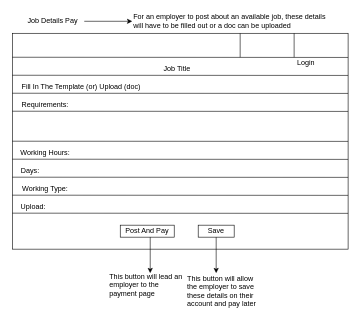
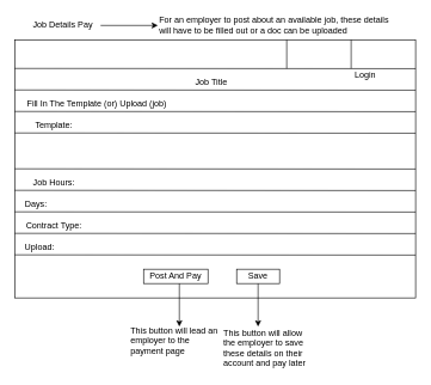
  <mxCell id="0" />
  <mxCell id="1" parent="0" />
  <mxCell id="2" value="" style="rounded=0;whiteSpace=wrap;html=1;" vertex="1" parent="1"><mxGeometry x="20" y="55" width="560" height="360" as="geometry" /></mxCell>
  <mxCell id="3" value="" style="endArrow=none;html=1;entryX=1;entryY=0.126;entryDx=0;entryDy=0;entryPerimeter=0;" edge="1" parent="1"><mxGeometry width="50" height="50" relative="1" as="geometry"><mxPoint x="20" y="95" as="sourcePoint" /><mxPoint x="580" y="95.32" as="targetPoint" /></mxGeometry></mxCell>
  <mxCell id="4" value="" style="endArrow=none;html=1;entryX=1;entryY=0.126;entryDx=0;entryDy=0;entryPerimeter=0;" edge="1" parent="1"><mxGeometry width="50" height="50" relative="1" as="geometry"><mxPoint x="20" y="125" as="sourcePoint" /><mxPoint x="580" y="125.32" as="targetPoint" /></mxGeometry></mxCell>
  <mxCell id="5" value="" style="endArrow=none;html=1;entryX=1;entryY=0.126;entryDx=0;entryDy=0;entryPerimeter=0;" edge="1" parent="1"><mxGeometry width="50" height="50" relative="1" as="geometry"><mxPoint x="20" y="155" as="sourcePoint" /><mxPoint x="580" y="155.32" as="targetPoint" /></mxGeometry></mxCell>
  <mxCell id="6" value="" style="endArrow=none;html=1;entryX=1;entryY=0.126;entryDx=0;entryDy=0;entryPerimeter=0;" edge="1" parent="1"><mxGeometry width="50" height="50" relative="1" as="geometry"><mxPoint x="20" y="185" as="sourcePoint" /><mxPoint x="580" y="185.32" as="targetPoint" /></mxGeometry></mxCell>
  <mxCell id="7" value="" style="endArrow=none;html=1;entryX=1;entryY=0.126;entryDx=0;entryDy=0;entryPerimeter=0;" edge="1" parent="1"><mxGeometry width="50" height="50" relative="1" as="geometry"><mxPoint x="20" y="235" as="sourcePoint" /><mxPoint x="580" y="235.32" as="targetPoint" /></mxGeometry></mxCell>
  <mxCell id="8" value="" style="endArrow=none;html=1;entryX=1;entryY=0.126;entryDx=0;entryDy=0;entryPerimeter=0;" edge="1" parent="1"><mxGeometry width="50" height="50" relative="1" as="geometry"><mxPoint x="20" y="265" as="sourcePoint" /><mxPoint x="580" y="265.32" as="targetPoint" /></mxGeometry></mxCell>
  <mxCell id="9" value="" style="endArrow=none;html=1;entryX=1;entryY=0.126;entryDx=0;entryDy=0;entryPerimeter=0;" edge="1" parent="1"><mxGeometry width="50" height="50" relative="1" as="geometry"><mxPoint x="20" y="295" as="sourcePoint" /><mxPoint x="580" y="295.32" as="targetPoint" /></mxGeometry></mxCell>
  <mxCell id="10" value="" style="endArrow=none;html=1;entryX=1;entryY=0.126;entryDx=0;entryDy=0;entryPerimeter=0;" edge="1" parent="1"><mxGeometry width="50" height="50" relative="1" as="geometry"><mxPoint x="20" y="325" as="sourcePoint" /><mxPoint x="580" y="325.32" as="targetPoint" /></mxGeometry></mxCell>
  <mxCell id="11" value="" style="endArrow=none;html=1;entryX=1;entryY=0.126;entryDx=0;entryDy=0;entryPerimeter=0;" edge="1" parent="1"><mxGeometry width="50" height="50" relative="1" as="geometry"><mxPoint x="20" y="355" as="sourcePoint" /><mxPoint x="580" y="355.32" as="targetPoint" /></mxGeometry></mxCell>
  <mxCell id="12" value="Login" style="text;html=1;strokeColor=none;fillColor=none;align=center;verticalAlign=middle;whiteSpace=wrap;rounded=0;" vertex="1" parent="1"><mxGeometry x="490" y="95" width="40" height="20" as="geometry" /></mxCell>
  <mxCell id="13" value="" style="endArrow=none;html=1;" edge="1" parent="1"><mxGeometry width="50" height="50" relative="1" as="geometry"><mxPoint x="400" y="95" as="sourcePoint" /><mxPoint x="400" y="55" as="targetPoint" /></mxGeometry></mxCell>
  <mxCell id="14" value="" style="endArrow=none;html=1;" edge="1" parent="1"><mxGeometry width="50" height="50" relative="1" as="geometry"><mxPoint x="490" y="95" as="sourcePoint" /><mxPoint x="490" y="55" as="targetPoint" /></mxGeometry></mxCell>
- <mxCell id="15" value="Requirements:" style="text;html=1;strokeColor=none;fillColor=none;align=center;verticalAlign=middle;whiteSpace=wrap;rounded=0;" vertex="1" parent="1"><mxGeometry x="30" y="165" width="90" height="20" as="geometry" /></mxCell>
- <mxCell id="16" value="Fill In The Template (or) Upload (doc)" style="text;html=1;strokeColor=none;fillColor=none;align=center;verticalAlign=middle;whiteSpace=wrap;rounded=0;" vertex="1" parent="1"><mxGeometry x="30" y="135" width="210" height="20" as="geometry" /></mxCell>
+ <mxCell id="15" value="Template:" style="text;html=1;strokeColor=none;fillColor=none;align=center;verticalAlign=middle;whiteSpace=wrap;rounded=0;" vertex="1" parent="1"><mxGeometry x="30" y="165" width="90" height="20" as="geometry" /></mxCell>
+ <mxCell id="16" value="Fill In The Template (or) Upload (job)" style="text;html=1;strokeColor=none;fillColor=none;align=center;verticalAlign=middle;whiteSpace=wrap;rounded=0;" vertex="1" parent="1"><mxGeometry x="30" y="135" width="210" height="20" as="geometry" /></mxCell>
  <mxCell id="17" value="Job Title" style="text;html=1;strokeColor=none;fillColor=none;align=center;verticalAlign=middle;whiteSpace=wrap;rounded=0;" vertex="1" parent="1"><mxGeometry x="265" y="105" width="60" height="20" as="geometry" /></mxCell>
- <mxCell id="18" value="Working Hours:" style="text;html=1;strokeColor=none;fillColor=none;align=center;verticalAlign=middle;whiteSpace=wrap;rounded=0;" vertex="1" parent="1"><mxGeometry x="30" y="245" width="90" height="20" as="geometry" /></mxCell>
+ <mxCell id="18" value="Job Hours:" style="text;html=1;strokeColor=none;fillColor=none;align=center;verticalAlign=middle;whiteSpace=wrap;rounded=0;" vertex="1" parent="1"><mxGeometry x="30" y="245" width="90" height="20" as="geometry" /></mxCell>
  <mxCell id="19" value="Days:" style="text;html=1;strokeColor=none;fillColor=none;align=center;verticalAlign=middle;whiteSpace=wrap;rounded=0;" vertex="1" parent="1"><mxGeometry x="30" y="275" width="40" height="20" as="geometry" /></mxCell>
- <mxCell id="20" value="Working Type:" style="text;html=1;strokeColor=none;fillColor=none;align=center;verticalAlign=middle;whiteSpace=wrap;rounded=0;" vertex="1" parent="1"><mxGeometry x="30" y="305" width="90" height="20" as="geometry" /></mxCell>
+ <mxCell id="20" value="Contract Type:" style="text;html=1;strokeColor=none;fillColor=none;align=center;verticalAlign=middle;whiteSpace=wrap;rounded=0;" vertex="1" parent="1"><mxGeometry x="30" y="305" width="90" height="20" as="geometry" /></mxCell>
  <mxCell id="21" value="Upload:" style="text;html=1;strokeColor=none;fillColor=none;align=center;verticalAlign=middle;whiteSpace=wrap;rounded=0;" vertex="1" parent="1"><mxGeometry x="30" y="335" width="50" height="20" as="geometry" /></mxCell>
  <mxCell id="22" value="Job Details Pay" style="text;html=1;strokeColor=none;fillColor=none;align=center;verticalAlign=middle;whiteSpace=wrap;rounded=0;" vertex="1" parent="1"><mxGeometry x="20" y="25" width="135" height="20" as="geometry" /></mxCell>
  <mxCell id="23" value="" style="rounded=0;whiteSpace=wrap;html=1;" vertex="1" parent="1"><mxGeometry x="200" y="375" width="90" height="20" as="geometry" /></mxCell>
  <mxCell id="24" value="Post And Pay" style="text;html=1;strokeColor=none;fillColor=none;align=center;verticalAlign=middle;whiteSpace=wrap;rounded=0;" vertex="1" parent="1"><mxGeometry x="205" y="375" width="80" height="20" as="geometry" /></mxCell>
  <mxCell id="25" value="" style="rounded=0;whiteSpace=wrap;html=1;" vertex="1" parent="1"><mxGeometry x="330" y="375" width="60" height="20" as="geometry" /></mxCell>
  <mxCell id="26" value="Save" style="text;html=1;strokeColor=none;fillColor=none;align=center;verticalAlign=middle;whiteSpace=wrap;rounded=0;" vertex="1" parent="1"><mxGeometry x="340" y="375" width="40" height="20" as="geometry" /></mxCell>
  <mxCell id="27" value="For an employer to post about an available job, these details will have to be filled out or a doc can be uploaded" style="text;html=1;strokeColor=none;fillColor=none;align=left;verticalAlign=middle;whiteSpace=wrap;rounded=0;" vertex="1" parent="1"><mxGeometry x="220" y="20" width="330" height="30" as="geometry" /></mxCell>
  <mxCell id="28" value="" style="endArrow=classic;html=1;entryX=0;entryY=0.5;entryDx=0;entryDy=0;" edge="1" parent="1" target="27"><mxGeometry width="50" height="50" relative="1" as="geometry"><mxPoint x="140" y="35" as="sourcePoint" /><mxPoint x="190" y="-15" as="targetPoint" /></mxGeometry></mxCell>
  <mxCell id="29" value="" style="endArrow=classic;html=1;" edge="1" parent="1"><mxGeometry width="50" height="50" relative="1" as="geometry"><mxPoint x="250" y="395" as="sourcePoint" /><mxPoint x="250" y="455" as="targetPoint" /></mxGeometry></mxCell>
  <mxCell id="30" value="" style="endArrow=classic;html=1;" edge="1" parent="1"><mxGeometry width="50" height="50" relative="1" as="geometry"><mxPoint x="360" y="395" as="sourcePoint" /><mxPoint x="360" y="455" as="targetPoint" /></mxGeometry></mxCell>
  <mxCell id="31" value="This button will lead an employer to the payment page" style="text;html=1;strokeColor=none;fillColor=none;align=left;verticalAlign=middle;whiteSpace=wrap;rounded=0;" vertex="1" parent="1"><mxGeometry x="180" y="455" width="130" height="40" as="geometry" /></mxCell>
  <mxCell id="32" value="This button will allow the employer to save these details on their account and pay later" style="text;html=1;strokeColor=none;fillColor=none;align=left;verticalAlign=middle;whiteSpace=wrap;rounded=0;" vertex="1" parent="1"><mxGeometry x="310" y="455" width="121" height="60" as="geometry" /></mxCell>
